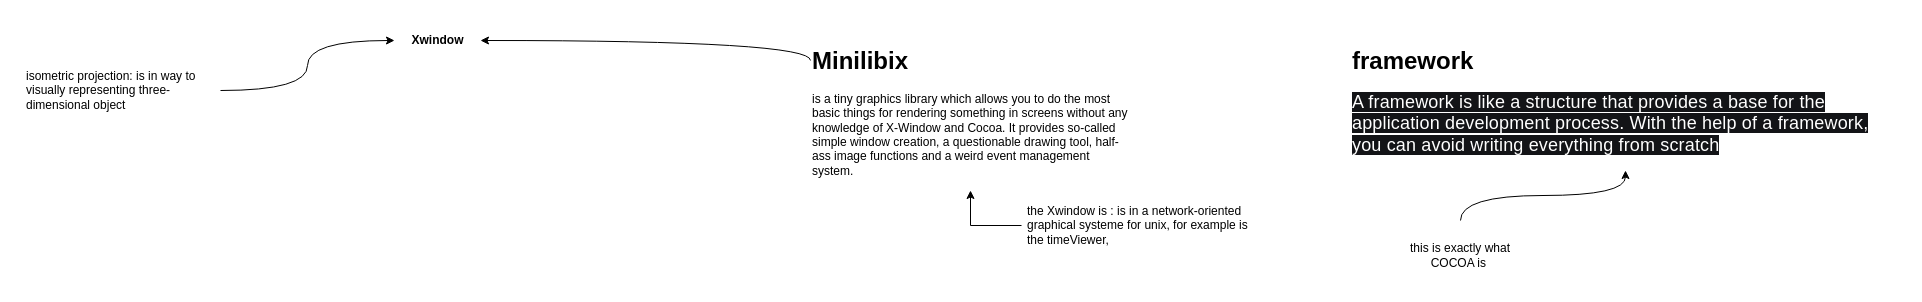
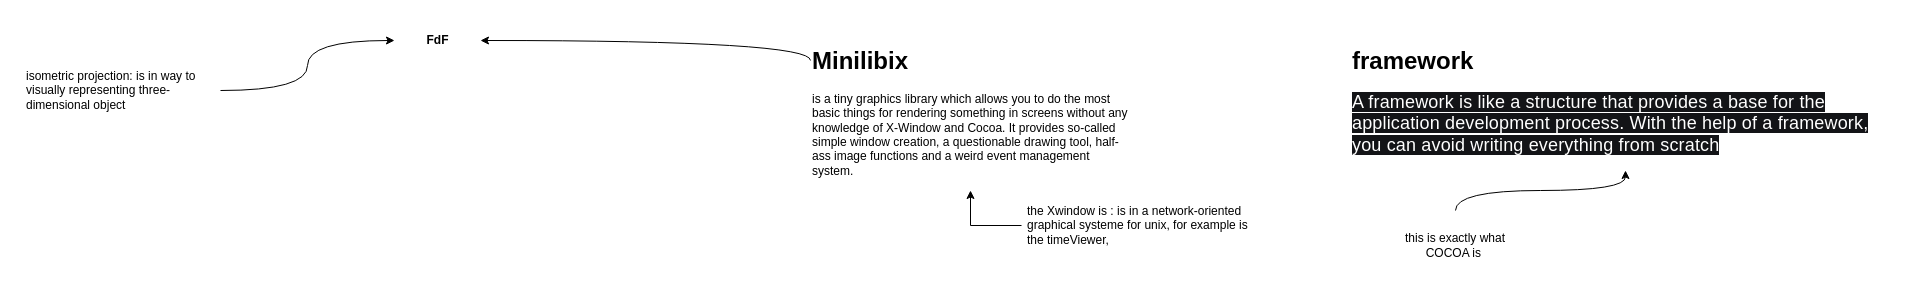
  <mxCell id="0" />
  <mxCell id="1" parent="0" />
- <mxCell id="2" value="Xwindow" style="text;align=center;fontStyle=1;verticalAlign=middle;spacingLeft=3;spacingRight=3;strokeColor=none;rotatable=0;points=[[0,0.5],[1,0.5]];portConstraint=eastwest;html=1;" parent="1" vertex="1"><mxGeometry x="394" width="86" height="40" as="geometry" y="20" /></mxCell>
+ <mxCell id="2" value="FdF" style="text;align=center;fontStyle=1;verticalAlign=middle;spacingLeft=3;spacingRight=3;strokeColor=none;rotatable=0;points=[[0,0.5],[1,0.5]];portConstraint=eastwest;html=1;" parent="1" vertex="1"><mxGeometry x="394" width="86" height="40" as="geometry" y="20" /></mxCell>
  <mxCell id="3" style="edgeStyle=orthogonalEdgeStyle;rounded=0;orthogonalLoop=1;jettySize=auto;html=1;exitX=1;exitY=0.5;exitDx=0;exitDy=0;entryX=0;entryY=0.5;entryDx=0;entryDy=0;curved=1;" parent="1" source="4" target="2" edge="1"><mxGeometry relative="1" as="geometry" /></mxCell>
  <mxCell id="4" value="isometric projection: is in way to visually representing three-dimensional object" style="text;strokeColor=none;fillColor=none;align=left;verticalAlign=middle;spacingLeft=4;spacingRight=4;overflow=hidden;points=[[0,0.5],[1,0.5]];portConstraint=eastwest;rotatable=0;whiteSpace=wrap;html=1;" parent="1" vertex="1"><mxGeometry y="60" width="200" height="60" as="geometry" x="20" /></mxCell>
  <mxCell id="5" style="edgeStyle=orthogonalEdgeStyle;rounded=0;orthogonalLoop=1;jettySize=auto;html=1;exitX=0;exitY=0.133;exitDx=0;exitDy=0;curved=1;exitPerimeter=0;" parent="1" source="6" edge="1"><mxGeometry relative="1" as="geometry"><mxPoint x="810" y="29.97" as="sourcePoint" /><mxPoint x="480" y="40.004" as="targetPoint" /><Array as="points"><mxPoint x="810" y="40" /></Array></mxGeometry></mxCell>
  <mxCell id="6" value="&lt;h1 style=&quot;margin-top: 0px;&quot;&gt;Minilibix&lt;/h1&gt;&lt;div&gt;is a tiny graphics library which allows you to do the most basic things for rendering something in screens without any knowledge of X-Window and Cocoa. It provides so-called simple window creation, a questionable drawing tool, half-ass image functions and a weird event management system.&lt;br&gt;&lt;/div&gt;&lt;p&gt;&lt;br&gt;&lt;/p&gt;" style="text;html=1;whiteSpace=wrap;overflow=hidden;rounded=0;" parent="1" vertex="1"><mxGeometry x="810" y="40" width="320" height="150" as="geometry" /></mxCell>
  <mxCell id="7" style="edgeStyle=orthogonalEdgeStyle;rounded=0;orthogonalLoop=1;jettySize=auto;html=1;exitX=0;exitY=0.5;exitDx=0;exitDy=0;" edge="1" parent="1" source="8" target="6"><mxGeometry relative="1" as="geometry" /></mxCell>
  <mxCell id="8" value="the Xwindow is : is in a network-oriented graphical systeme for unix, for example is the timeViewer," style="text;strokeColor=none;fillColor=none;align=left;verticalAlign=middle;spacingLeft=4;spacingRight=4;overflow=hidden;points=[[0,0.5],[1,0.5]];portConstraint=eastwest;rotatable=0;whiteSpace=wrap;html=1;" vertex="1" parent="1"><mxGeometry x="1021" y="190" width="240" height="70" as="geometry" /></mxCell>
  <mxCell id="9" value="&lt;h1 style=&quot;margin-top: 0px;&quot;&gt;framework&lt;/h1&gt;&lt;p&gt;&lt;span style=&quot;color: rgb(255, 255, 255); font-family: Nunito, sans-serif; font-size: 18px; letter-spacing: 0.162px; background-color: rgb(19, 20, 23);&quot;&gt;A framework is like a structure that provides a base for the application development process. With the help of a framework, you can avoid writing everything from scratch&lt;/span&gt;&lt;/p&gt;" style="text;html=1;whiteSpace=wrap;overflow=hidden;rounded=0;" vertex="1" parent="1"><mxGeometry x="1350" y="40" width="550" height="130" as="geometry" /></mxCell>
  <mxCell id="10" style="edgeStyle=orthogonalEdgeStyle;rounded=0;orthogonalLoop=1;jettySize=auto;html=1;exitX=0.5;exitY=0;exitDx=0;exitDy=0;entryX=0.5;entryY=1;entryDx=0;entryDy=0;curved=1;" edge="1" parent="1" source="11" target="9"><mxGeometry relative="1" as="geometry" /></mxCell>
- <mxCell id="11" value="this is exactly what COCOA is&amp;nbsp;" style="text;html=1;align=center;verticalAlign=middle;whiteSpace=wrap;rounded=0;" vertex="1" parent="1"><mxGeometry x="1405" y="220" width="110" height="70" as="geometry" /></mxCell>
+ <mxCell id="11" value="this is exactly what COCOA is&amp;nbsp;" style="text;html=1;align=center;verticalAlign=middle;whiteSpace=wrap;rounded=0;" vertex="1" parent="1"><mxGeometry x="1400" y="210" width="110" height="70" as="geometry" /></mxCell>
